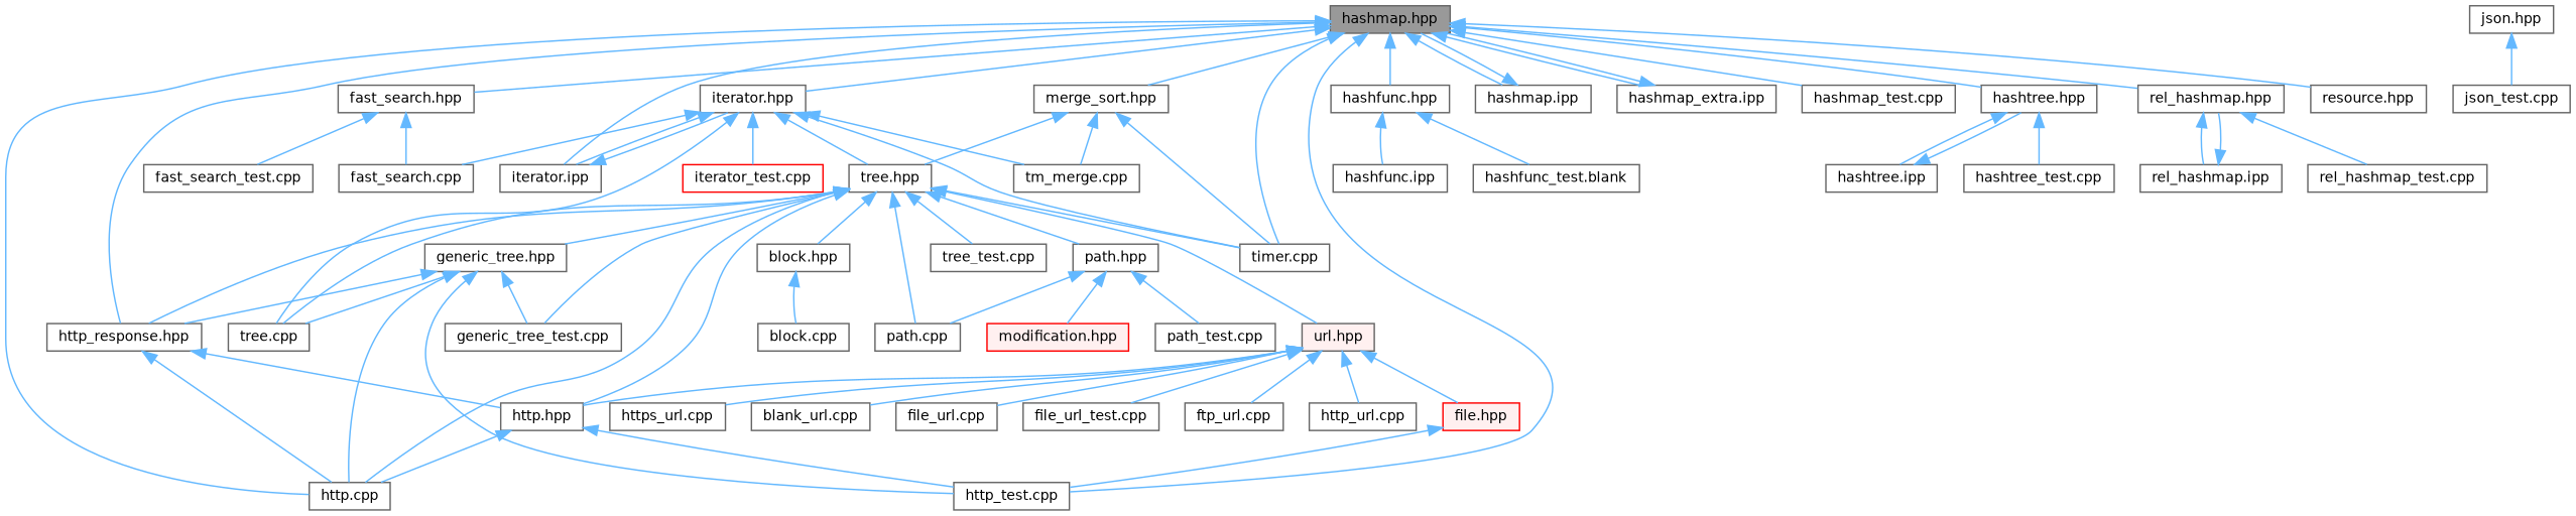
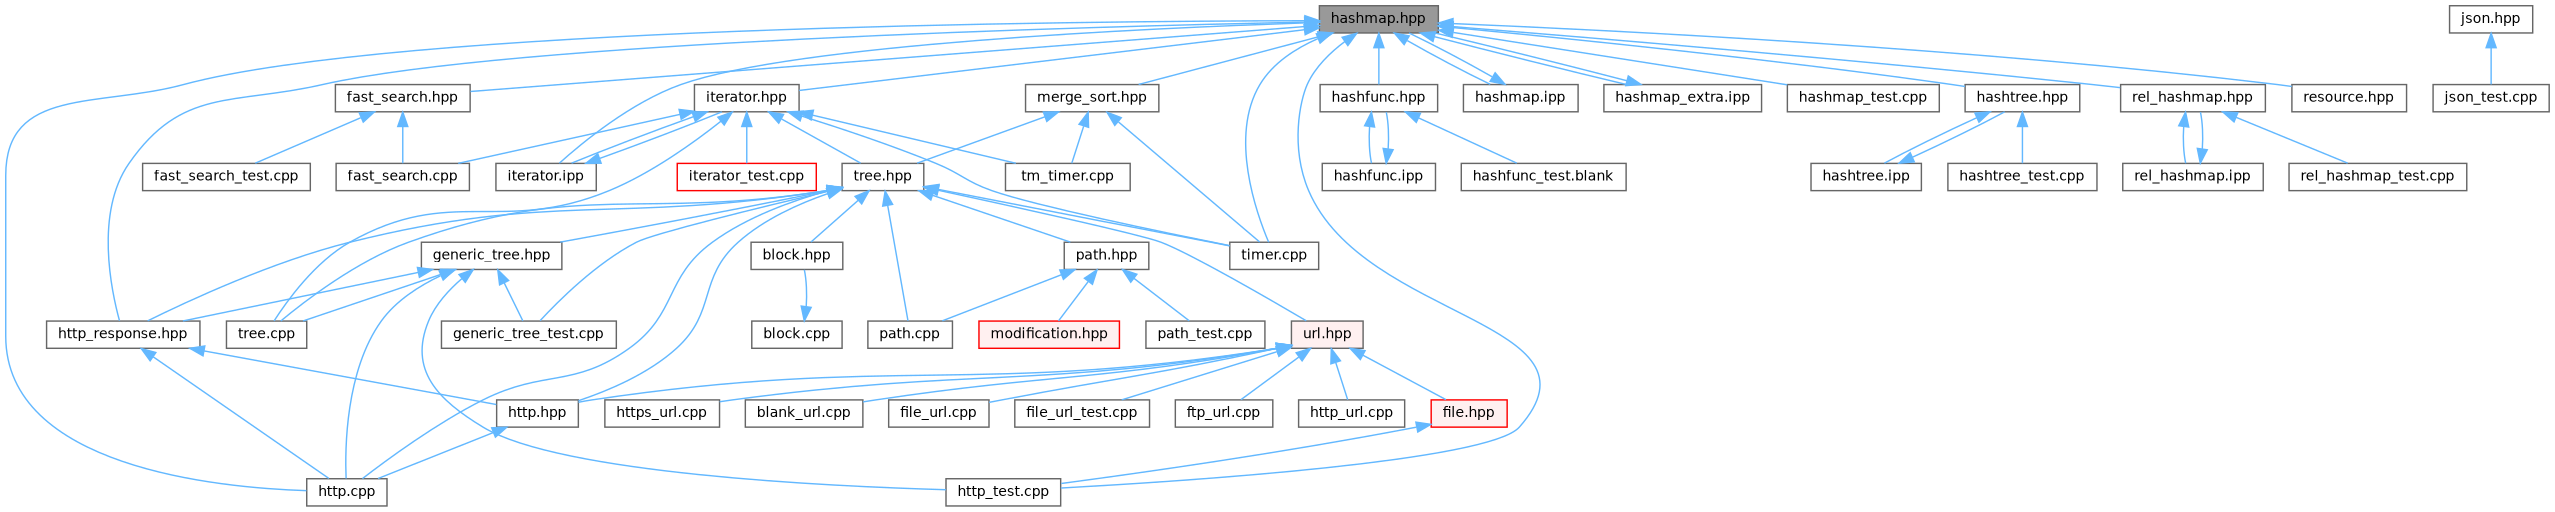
  digraph {
    fontname="DejaVu Sans"
    node [color=grey40 fillcolor=white fontname="DejaVu Sans" fontsize=10 shape=box style=filled]
    edge [color=steelblue1 dir=back fontname="DejaVu Sans" fontsize=10 labelfontname=Helvetica labelfontsize=10 style=solid]
    n1 [color=gray40 fillcolor=grey60 fontcolor=black height=0.2 label="hashmap.hpp" width=0.4]
    n2 [height=0.2 label="fast_search.hpp" width=0.4]
    n3 [height=0.2 label="hashfunc.hpp" width=0.4]
    n4 [height=0.2 label="hashmap.ipp" width=0.4]
    n5 [height=0.2 label="hashmap_extra.ipp" width=0.4]
    n6 [height=0.2 label="hashmap_test.cpp" width=0.4]
    n7 [height=0.2 label="hashtree.hpp" width=0.4]
    n8 [height=0.2 label="http.cpp" width=0.4]
    n9 [height=0.2 label="http_response.hpp" width=0.4]
    n10 [height=0.2 label="http_test.cpp" width=0.4]
    n11 [height=0.2 label="iterator.hpp" width=0.4]
    n12 [height=0.2 label="iterator.ipp" width=0.4]
    n13 [height=0.2 label="timer.cpp" width=0.4]
    n14 [height=0.2 label="merge_sort.hpp" width=0.4]
    n15 [height=0.2 label="rel_hashmap.hpp" width=0.4]
    n16 [height=0.2 label="resource.hpp" width=0.4]
    n17 [height=0.2 label="fast_search.cpp" width=0.4]
    n18 [height=0.2 label="fast_search_test.cpp" width=0.4]
    n19 [height=0.2 label="hashfunc.ipp" width=0.4]
    n20 [height=0.2 label="hashfunc_test.blank" width=0.4]
    n21 [height=0.2 label="hashtree.ipp" width=0.4]
    n22 [height=0.2 label="hashtree_test.cpp" width=0.4]
    n23 [height=0.2 label="http.hpp" width=0.4]
    n24 [color=red height=0.2 label="iterator_test.cpp" width=0.4]
-   n25 [height=0.2 label="tm_merge.cpp" width=0.4]
+   n25 [height=0.2 label="tm_timer.cpp" width=0.4]
    n26 [height=0.2 label="tree.cpp" width=0.4]
    n27 [height=0.2 label="tree.hpp" width=0.4]
    n28 [height=0.2 label="rel_hashmap.ipp" width=0.4]
    n29 [height=0.2 label="rel_hashmap_test.cpp" width=0.4]
    n30 [height=0.2 label="block.hpp" width=0.4]
    n31 [height=0.2 label="generic_tree.hpp" width=0.4]
    n32 [height=0.2 label="generic_tree_test.cpp" width=0.4]
    n33 [height=0.2 label="path.cpp" width=0.4]
    n34 [height=0.2 label="path.hpp" width=0.4]
-   n35 [height=0.2 label="tree_test.cpp" width=0.4]
    n36 [fillcolor="#FFF0F0" height=0.2 label="url.hpp" width=0.4]
    n37 [height=0.2 label="block.cpp" width=0.4]
    n38 [height=0.2 label="json.hpp" width=0.4]
    n39 [height=0.2 label="json_test.cpp" width=0.4]
    n40 [color=red fillcolor="#FFF0F0" height=0.2 label="modification.hpp" width=0.4]
    n41 [height=0.2 label="path_test.cpp" width=0.4]
    n42 [height=0.2 label="blank_url.cpp" width=0.4]
    n43 [color=red fillcolor="#FFF0F0" height=0.2 label="file.hpp" width=0.4]
    n44 [height=0.2 label="file_url.cpp" width=0.4]
    n45 [height=0.2 label="file_url_test.cpp" width=0.4]
    n46 [height=0.2 label="ftp_url.cpp" width=0.4]
    n47 [height=0.2 label="http_url.cpp" width=0.4]
    n48 [height=0.2 label="https_url.cpp" width=0.4]
    n1 -> n2
    n1 -> n3
    n1 -> n4
    n1 -> n5
    n1 -> n6
    n1 -> n7
    n1 -> n8
    n1 -> n9
    n1 -> n10
    n1 -> n11
    n1 -> n12
    n1 -> n13
    n1 -> n14
    n1 -> n15
    n1 -> n16
    n2 -> n17
    n2 -> n18
    n3 -> n19
    n3 -> n20
    n4 -> n1
    n5 -> n1
    n7 -> n21
    n7 -> n22
    n9 -> n8
    n9 -> n23
    n11 -> n12
    n11 -> n13
    n11 -> n17
    n11 -> n24
    n11 -> n25
    n11 -> n26
    n11 -> n27
    n12 -> n11
    n14 -> n13
    n14 -> n25
    n14 -> n27
    n15 -> n28
    n15 -> n29
+   n19 -> n3
    n21 -> n7
    n23 -> n8
-   n23 -> n10
    n27 -> n8
    n27 -> n9
    n27 -> n13
    n27 -> n23
    n27 -> n26
    n27 -> n30
    n27 -> n31
    n27 -> n32
    n27 -> n33
    n27 -> n34
-   n27 -> n35
    n27 -> n36
    n28 -> n15
-   n30 -> n37
+   n37 -> n30
    n31 -> n8
    n31 -> n9
    n31 -> n10
    n31 -> n26
    n31 -> n32
    n34 -> n33
    n34 -> n40
    n34 -> n41
    n36 -> n23
    n36 -> n42
    n36 -> n43
    n36 -> n44
    n36 -> n45
    n36 -> n46
    n36 -> n47
    n36 -> n48
    n38 -> n39
    n43 -> n10
  }
